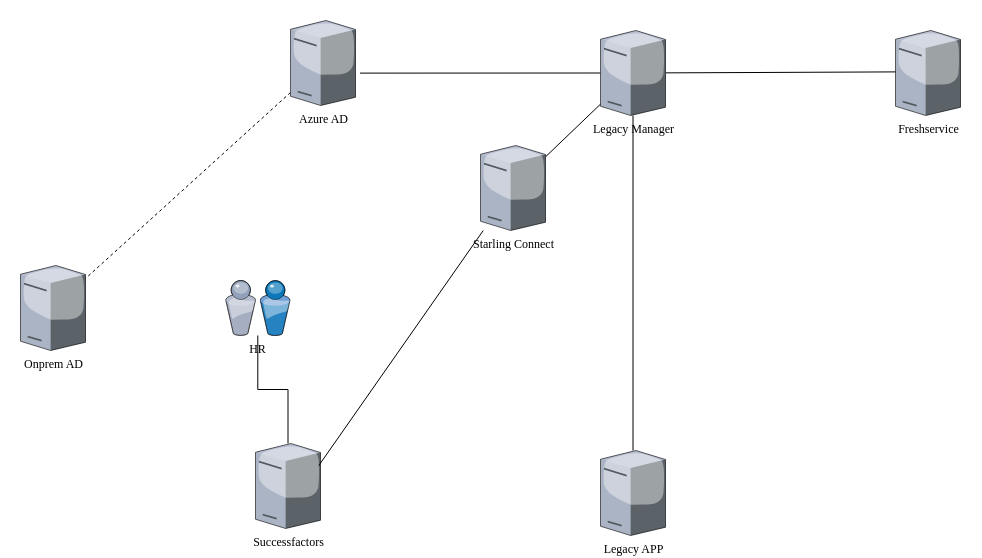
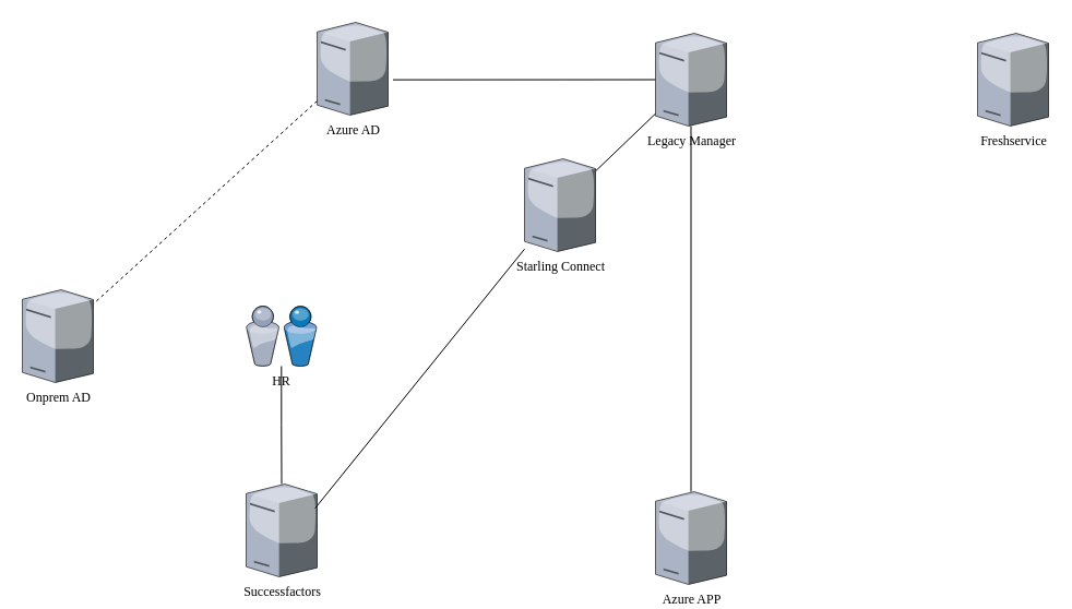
  <mxCell id="0" />
  <mxCell id="1" parent="0" />
  <mxCell id="2" value="" style="edgeStyle=orthogonalEdgeStyle;rounded=0;orthogonalLoop=1;jettySize=auto;html=1;endArrow=none;endFill=0;" edge="1" parent="1" source="3" target="4"><mxGeometry relative="1" as="geometry" /></mxCell>
  <mxCell id="3" value="HR" style="verticalLabelPosition=bottom;aspect=fixed;html=1;verticalAlign=top;strokeColor=none;shape=mxgraph.citrix.users;rounded=0;shadow=0;comic=0;fontFamily=Verdana;" parent="1" vertex="1"><mxGeometry x="225" y="280" width="64.5" height="55" as="geometry" /></mxCell>
- <mxCell id="4" value="Successfactors" style="verticalLabelPosition=bottom;aspect=fixed;html=1;verticalAlign=top;strokeColor=none;shape=mxgraph.citrix.tower_server;rounded=0;shadow=0;comic=0;fontFamily=Verdana;" parent="1" vertex="1"><mxGeometry x="255" y="443" width="65" height="85" as="geometry" /></mxCell>
+ <mxCell id="4" value="Successfactors" style="verticalLabelPosition=bottom;aspect=fixed;html=1;verticalAlign=top;strokeColor=none;shape=mxgraph.citrix.tower_server;rounded=0;shadow=0;comic=0;fontFamily=Verdana;" parent="1" vertex="1"><mxGeometry x="225" y="443" width="65" height="85" as="geometry" /></mxCell>
  <mxCell id="5" style="edgeStyle=none;rounded=0;orthogonalLoop=1;jettySize=auto;html=1;endArrow=none;endFill=0;dashed=1;" edge="1" parent="1" source="6" target="16"><mxGeometry relative="1" as="geometry" /></mxCell>
  <mxCell id="6" value="Azure AD" style="verticalLabelPosition=bottom;aspect=fixed;html=1;verticalAlign=top;strokeColor=none;shape=mxgraph.citrix.tower_server;rounded=0;shadow=0;comic=0;fontFamily=Verdana;" vertex="1" parent="1"><mxGeometry x="290" y="20" width="65" height="85" as="geometry" /></mxCell>
  <mxCell id="7" style="edgeStyle=none;rounded=0;orthogonalLoop=1;jettySize=auto;html=1;entryX=1.069;entryY=0.619;entryDx=0;entryDy=0;entryPerimeter=0;endArrow=none;endFill=0;" edge="1" parent="1" source="11" target="6"><mxGeometry relative="1" as="geometry" /></mxCell>
- <mxCell id="8" style="edgeStyle=none;rounded=0;orthogonalLoop=1;jettySize=auto;html=1;entryX=0.069;entryY=0.487;entryDx=0;entryDy=0;entryPerimeter=0;endArrow=none;endFill=0;" edge="1" parent="1" source="11" target="14"><mxGeometry relative="1" as="geometry" /></mxCell>
  <mxCell id="9" style="edgeStyle=none;rounded=0;orthogonalLoop=1;jettySize=auto;html=1;endArrow=none;endFill=0;" edge="1" parent="1" source="11" target="13"><mxGeometry relative="1" as="geometry" /></mxCell>
  <mxCell id="10" style="edgeStyle=none;rounded=0;orthogonalLoop=1;jettySize=auto;html=1;endArrow=none;endFill=0;" edge="1" parent="1" source="11" target="15"><mxGeometry relative="1" as="geometry" /></mxCell>
  <mxCell id="11" value="Legacy Manager" style="verticalLabelPosition=bottom;aspect=fixed;html=1;verticalAlign=top;strokeColor=none;shape=mxgraph.citrix.tower_server;rounded=0;shadow=0;comic=0;fontFamily=Verdana;" vertex="1" parent="1"><mxGeometry x="600" y="30" width="65" height="85" as="geometry" /></mxCell>
  <mxCell id="12" style="edgeStyle=none;rounded=0;orthogonalLoop=1;jettySize=auto;html=1;entryX=0.973;entryY=0.26;entryDx=0;entryDy=0;entryPerimeter=0;endArrow=none;endFill=0;" edge="1" parent="1" source="13" target="4"><mxGeometry relative="1" as="geometry" /></mxCell>
  <mxCell id="13" value="Starling Connect" style="verticalLabelPosition=bottom;aspect=fixed;html=1;verticalAlign=top;strokeColor=none;shape=mxgraph.citrix.tower_server;rounded=0;shadow=0;comic=0;fontFamily=Verdana;" vertex="1" parent="1"><mxGeometry x="480" y="145" width="65" height="85" as="geometry" /></mxCell>
  <mxCell id="14" value="Freshservice" style="verticalLabelPosition=bottom;aspect=fixed;html=1;verticalAlign=top;strokeColor=none;shape=mxgraph.citrix.tower_server;rounded=0;shadow=0;comic=0;fontFamily=Verdana;" vertex="1" parent="1"><mxGeometry x="895" y="30" width="65" height="85" as="geometry" /></mxCell>
- <mxCell id="15" value="Legacy APP" style="verticalLabelPosition=bottom;aspect=fixed;html=1;verticalAlign=top;strokeColor=none;shape=mxgraph.citrix.tower_server;rounded=0;shadow=0;comic=0;fontFamily=Verdana;" vertex="1" parent="1"><mxGeometry x="600" y="450" width="65" height="85" as="geometry" /></mxCell>
+ <mxCell id="15" value="Azure APP" style="verticalLabelPosition=bottom;aspect=fixed;html=1;verticalAlign=top;strokeColor=none;shape=mxgraph.citrix.tower_server;rounded=0;shadow=0;comic=0;fontFamily=Verdana;" vertex="1" parent="1"><mxGeometry x="600" y="450" width="65" height="85" as="geometry" /></mxCell>
  <mxCell id="16" value="Onprem AD" style="verticalLabelPosition=bottom;aspect=fixed;html=1;verticalAlign=top;strokeColor=none;shape=mxgraph.citrix.tower_server;rounded=0;shadow=0;comic=0;fontFamily=Verdana;" vertex="1" parent="1"><mxGeometry x="20" y="265" width="65" height="85" as="geometry" /></mxCell>
